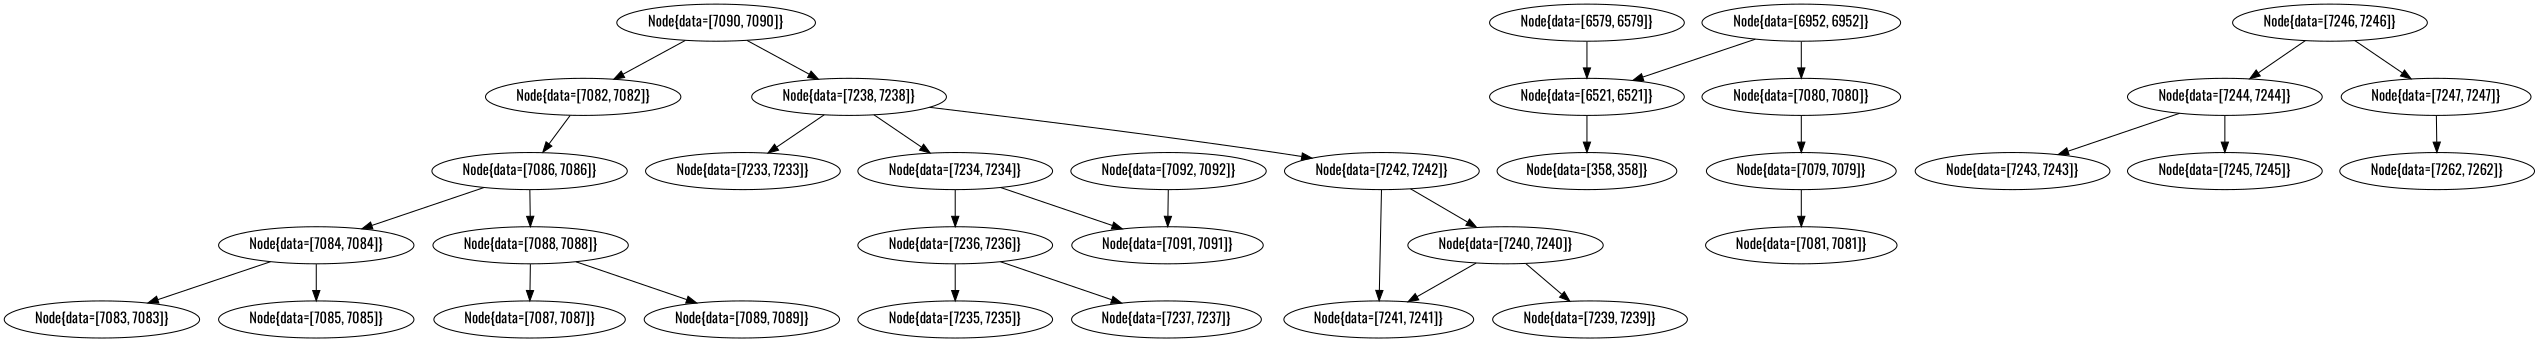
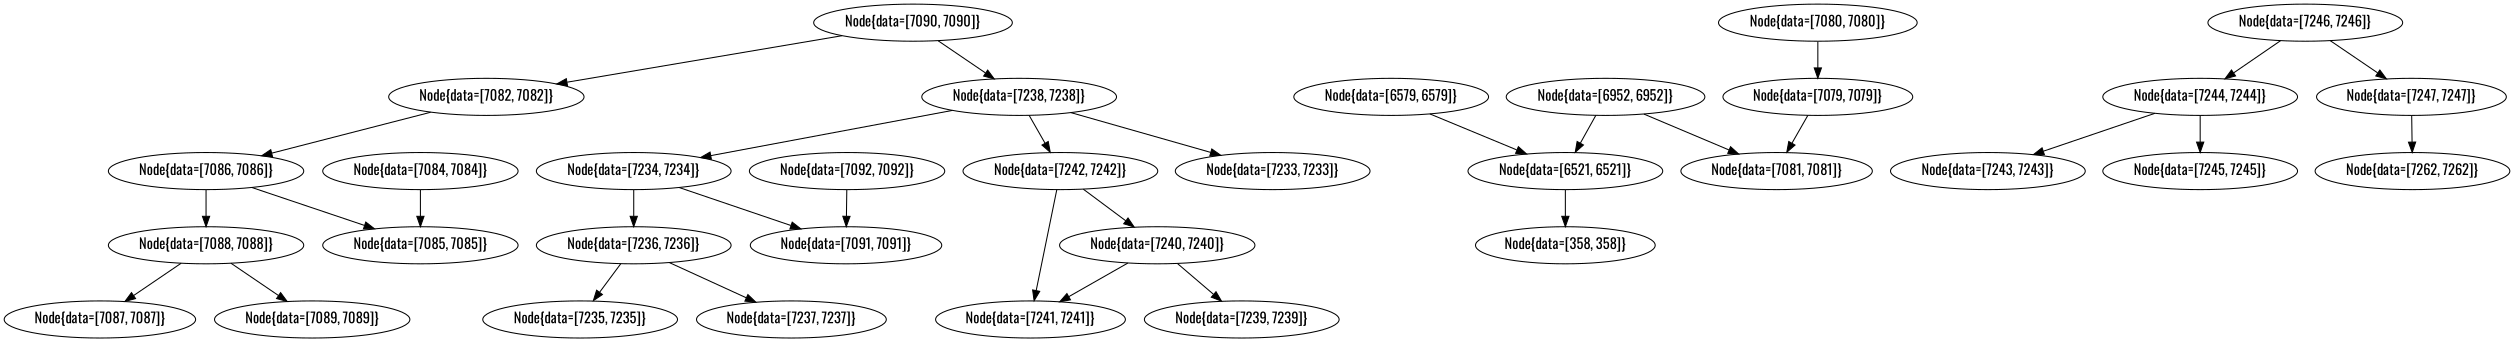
  digraph {
    fontname=Oswald
    node [fontname=Oswald]
    edge [fontname=Oswald]
    n1 [label="Node{data=[7090, 7090]}"]
    n2 [label="Node{data=[7082, 7082]}"]
    n3 [label="Node{data=[7238, 7238]}"]
    n4 [label="Node{data=[7086, 7086]}"]
    n5 [label="Node{data=[7234, 7234]}"]
    n6 [label="Node{data=[7242, 7242]}"]
    n7 [label="Node{data=[7233, 7233]}"]
    n8 [label="Node{data=[6952, 6952]}"]
    n9 [label="Node{data=[6521, 6521]}"]
    n10 [label="Node{data=[7080, 7080]}"]
    n11 [label="Node{data=[7084, 7084]}"]
    n12 [label="Node{data=[7088, 7088]}"]
    n13 [label="Node{data=[358, 358]}"]
    n14 [label="Node{data=[7079, 7079]}"]
    n15 [label="Node{data=[6579, 6579]}"]
    n16 [label="Node{data=[7081, 7081]}"]
-   n17 [label="Node{data=[7083, 7083]}"]
    n18 [label="Node{data=[7085, 7085]}"]
    n19 [label="Node{data=[7087, 7087]}"]
    n20 [label="Node{data=[7089, 7089]}"]
    n21 [label="Node{data=[7236, 7236]}"]
    n22 [label="Node{data=[7091, 7091]}"]
    n23 [label="Node{data=[7240, 7240]}"]
    n24 [label="Node{data=[7241, 7241]}"]
    n25 [label="Node{data=[7092, 7092]}"]
    n26 [label="Node{data=[7235, 7235]}"]
    n27 [label="Node{data=[7237, 7237]}"]
    n28 [label="Node{data=[7239, 7239]}"]
    n29 [label="Node{data=[7246, 7246]}"]
    n30 [label="Node{data=[7244, 7244]}"]
    n31 [label="Node{data=[7247, 7247]}"]
    n32 [label="Node{data=[7243, 7243]}"]
    n33 [label="Node{data=[7245, 7245]}"]
    n34 [label="Node{data=[7262, 7262]}"]
    n1 -> n2
    n1 -> n3
    n2 -> n4
    n3 -> n5
    n3 -> n6
    n3 -> n7
-   n4 -> n11
+   n4 -> n18
    n4 -> n12
    n5 -> n21
    n5 -> n22
    n6 -> n23
    n6 -> n24
    n8 -> n9
-   n8 -> n10
+   n8 -> n16
    n9 -> n13
    n10 -> n14
-   n11 -> n17
    n11 -> n18
    n12 -> n19
    n12 -> n20
    n14 -> n16
    n15 -> n9
    n21 -> n26
    n21 -> n27
    n23 -> n24
    n23 -> n28
    n25 -> n22
    n29 -> n30
    n29 -> n31
    n30 -> n32
    n30 -> n33
    n31 -> n34
  }
